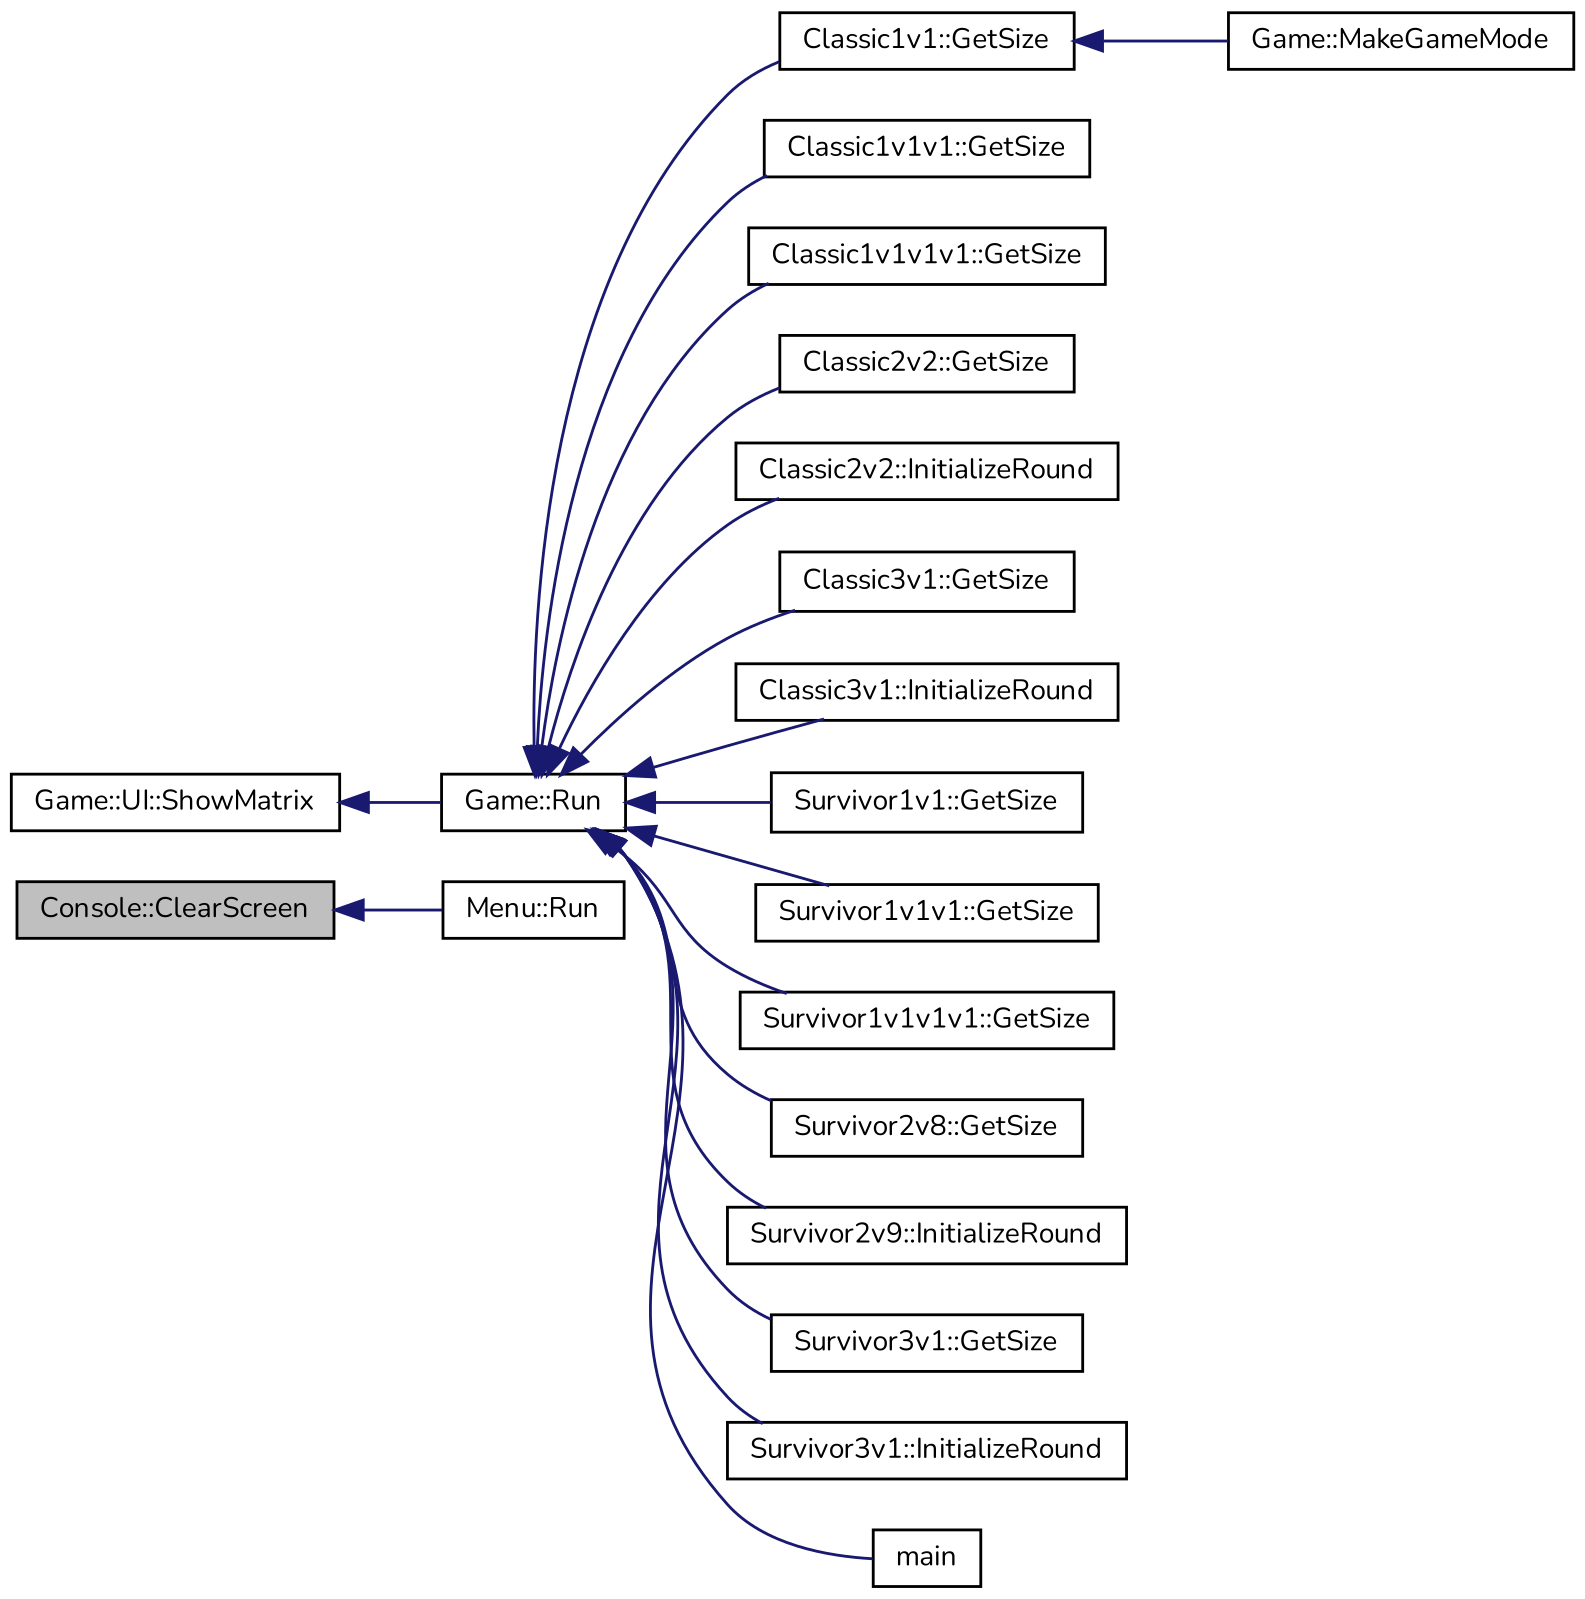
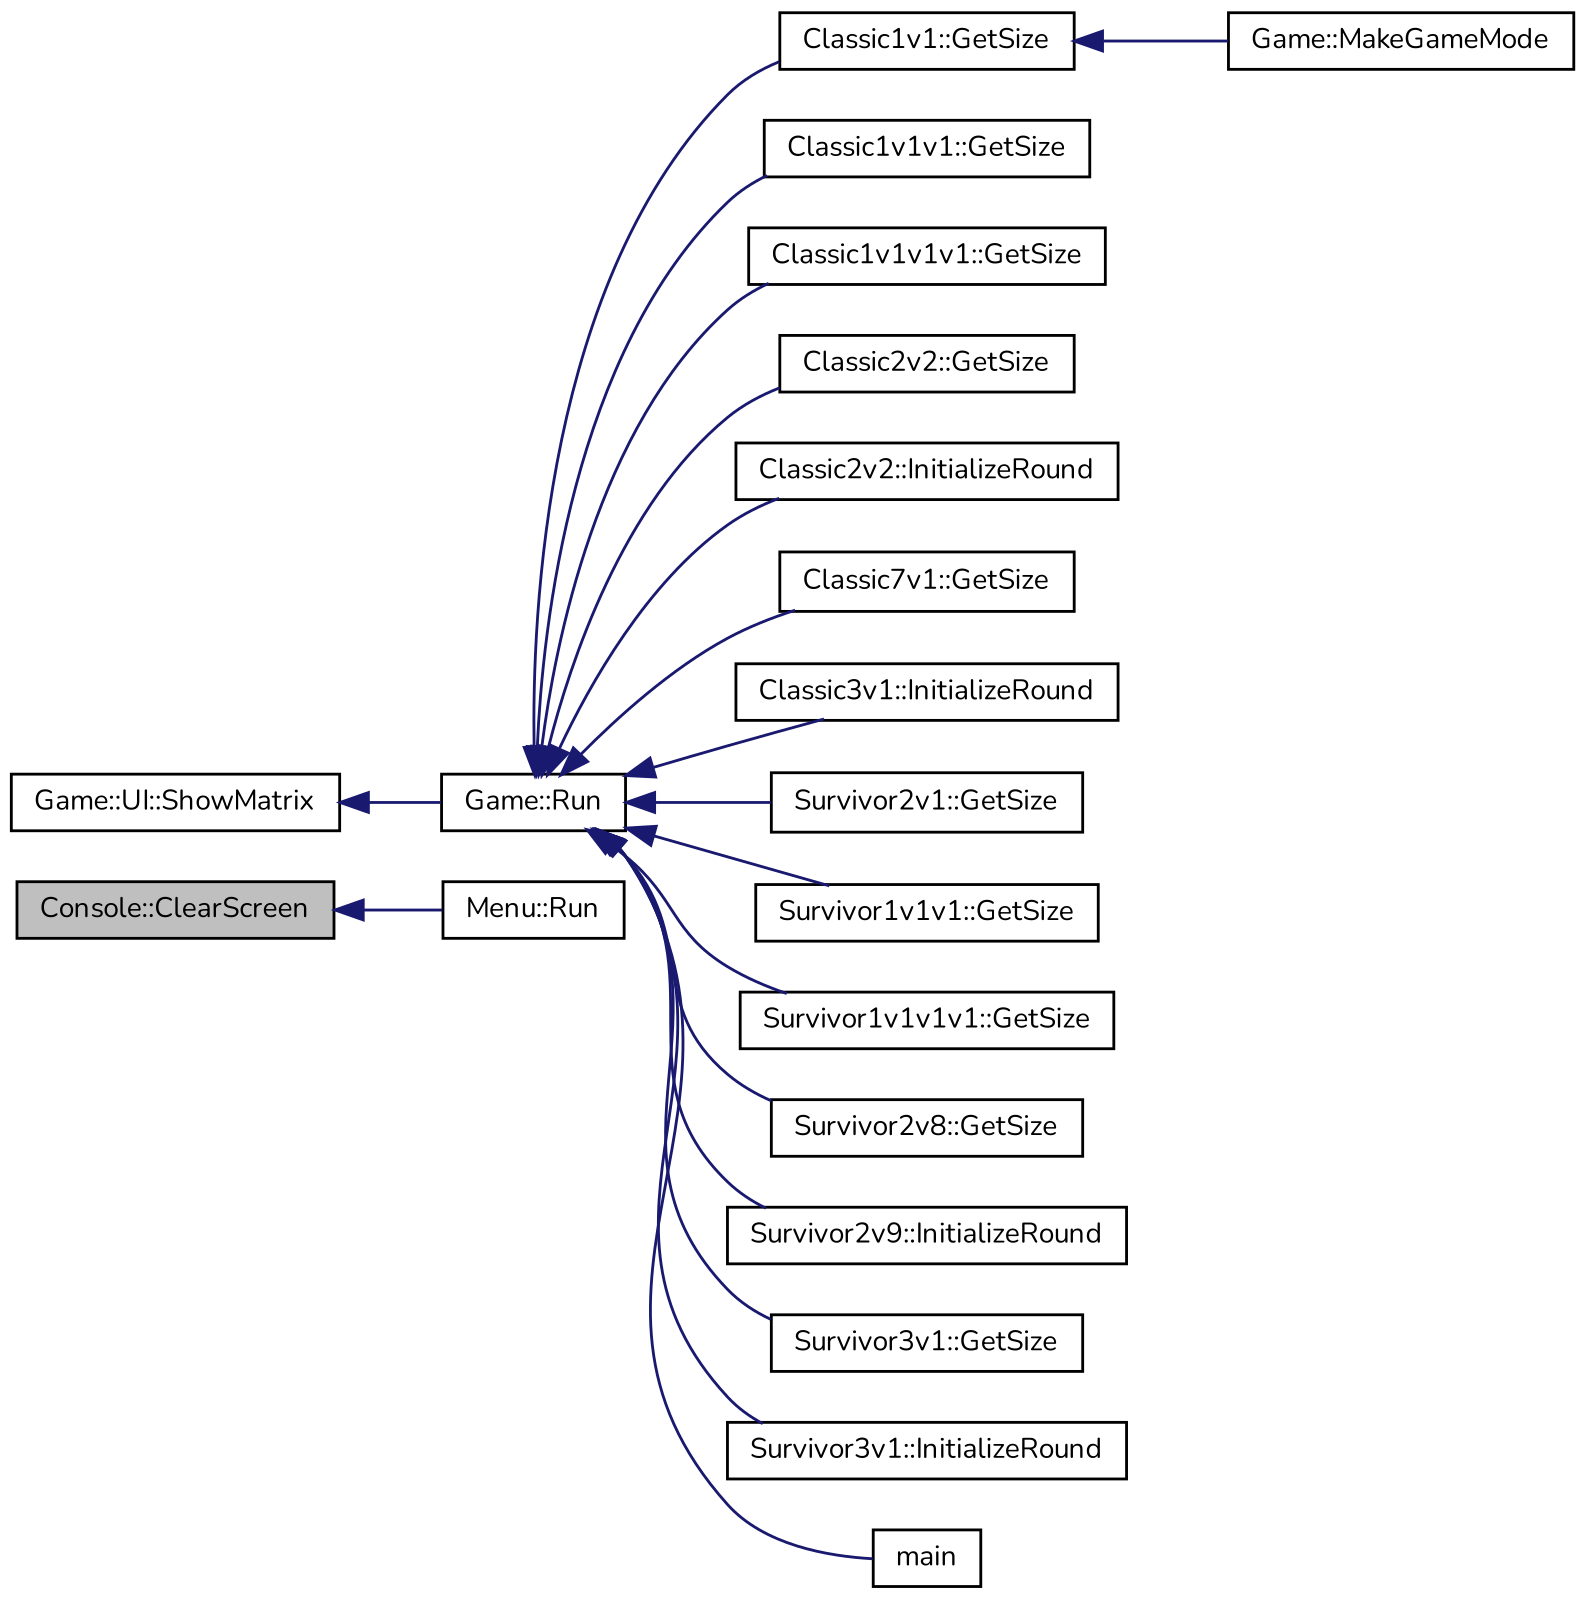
  digraph {
    fontname=Nunito
    rankdir=LR
    node [color=black fillcolor=white fontname=Nunito fontsize=10 shape=record style=filled]
    edge [color=midnightblue dir=back fontname=Nunito fontsize=10 labelfontname=Helvetica labelfontsize=10 style=solid]
    n1 [fillcolor=grey75 fontcolor=black height=0.2 label="Console::ClearScreen" width=0.4]
    n2 [height=0.2 label="Menu::Run" width=0.4]
    n3 [height=0.2 label="Game::UI::ShowMatrix" width=0.4]
    n4 [height=0.2 label="Game::Run" width=0.4]
    n5 [height=0.2 label="Classic1v1::GetSize" width=0.4]
    n6 [height=0.2 label="Classic1v1v1::GetSize" width=0.4]
    n7 [height=0.2 label="Classic1v1v1v1::GetSize" width=0.4]
    n8 [height=0.2 label="Classic2v2::GetSize" width=0.4]
    n9 [height=0.2 label="Classic2v2::InitializeRound" width=0.4]
-   n10 [height=0.2 label="Classic3v1::GetSize" width=0.4]
+   n10 [height=0.2 label="Classic7v1::GetSize" width=0.4]
    n11 [height=0.2 label="Classic3v1::InitializeRound" width=0.4]
-   n12 [height=0.2 label="Survivor1v1::GetSize" width=0.4]
+   n12 [height=0.2 label="Survivor2v1::GetSize" width=0.4]
    n13 [height=0.2 label="Survivor1v1v1::GetSize" width=0.4]
    n14 [height=0.2 label="Survivor1v1v1v1::GetSize" width=0.4]
    n15 [height=0.2 label="Survivor2v8::GetSize" width=0.4]
    n16 [height=0.2 label="Survivor2v9::InitializeRound" width=0.4]
    n17 [height=0.2 label="Survivor3v1::GetSize" width=0.4]
    n18 [height=0.2 label="Survivor3v1::InitializeRound" width=0.4]
    n19 [height=0.2 label=main width=0.4]
    n20 [height=0.2 label="Game::MakeGameMode" width=0.4]
    n1 -> n2
    n3 -> n4
    n4 -> n5
    n4 -> n6
    n4 -> n7
    n4 -> n8
    n4 -> n9
    n4 -> n10
    n4 -> n11
    n4 -> n12
    n4 -> n13
    n4 -> n14
    n4 -> n15
    n4 -> n16
    n4 -> n17
    n4 -> n18
    n4 -> n19
    n5 -> n20
  }
